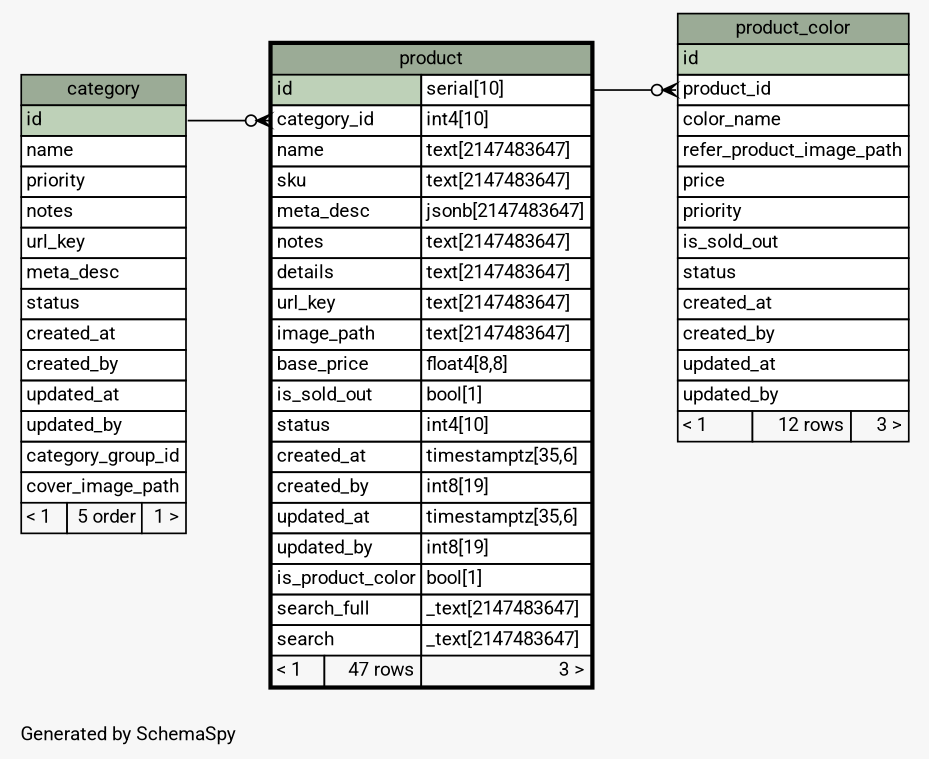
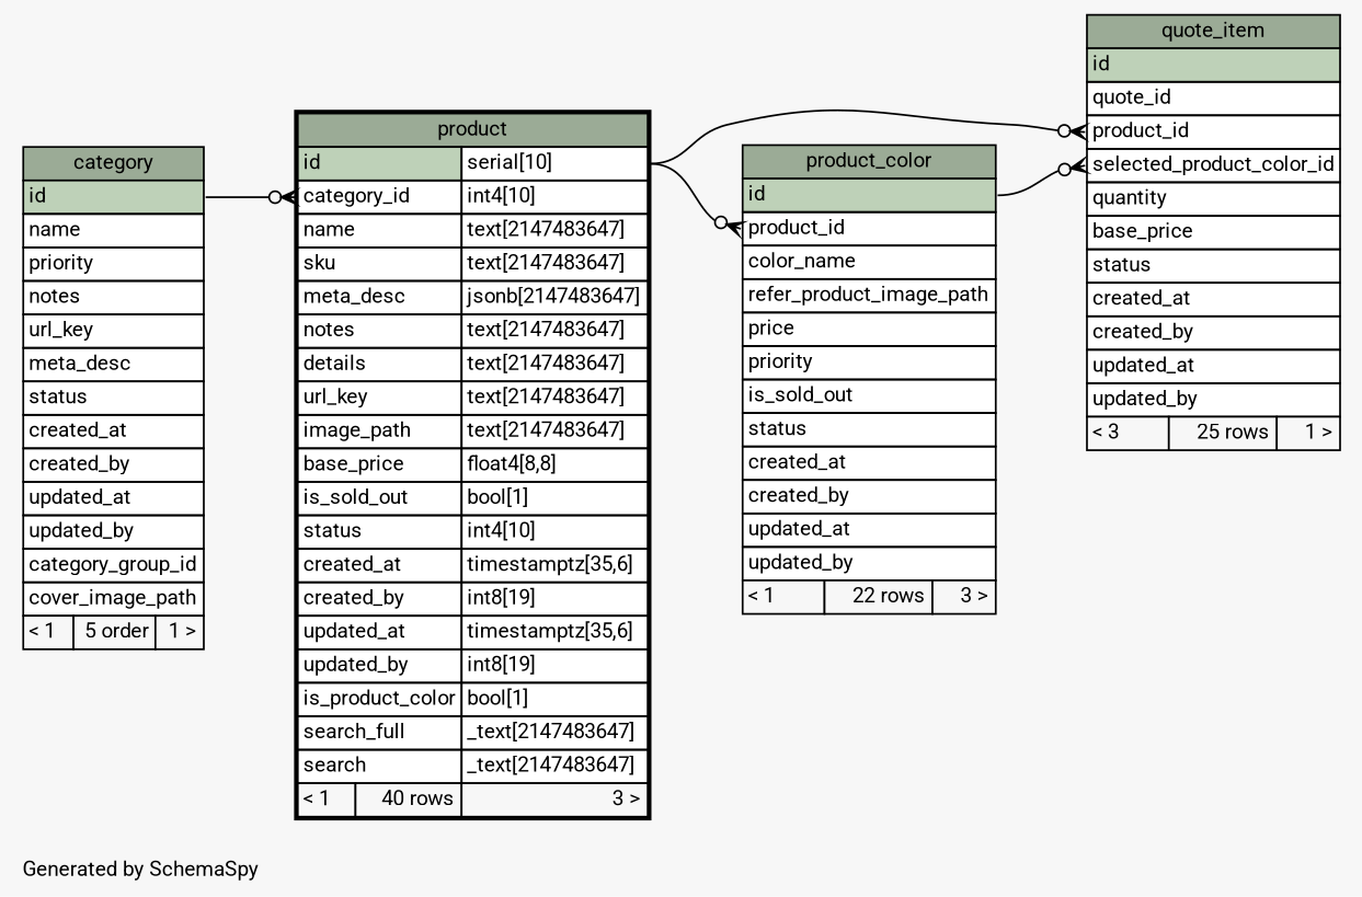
  digraph {
    bgcolor="#f7f7f7"
    fontname=Roboto
    fontsize=11
    label="\nGenerated by SchemaSpy"
    labeljust=l
    nodesep=0.18
    rankdir=RL
    ranksep=0.46
    node [fontname=Roboto fontsize=11 shape=plaintext]
    edge [arrowhead=none arrowsize=0.8 arrowtail=crowodot dir=back fontname=Roboto headport="id:e" tailport="product_id:w"]
-   n1 [label=<     <TABLE BORDER="2" CELLBORDER="1" CELLSPACING="0" BGCOLOR="#ffffff">       <TR><TD COLSPAN="3" BGCOLOR="#9bab96" ALIGN="CENTER">product</TD></TR>       <TR><TD PORT="id" COLSPAN="2" BGCOLOR="#bed1b8" ALIGN="LEFT">id</TD><TD PORT="id.type" ALIGN="LEFT">serial[10]</TD></TR>       <TR><TD PORT="category_id" COLSPAN="2" ALIGN="LEFT">category_id</TD><TD PORT="category_id.type" ALIGN="LEFT">int4[10]</TD></TR>       <TR><TD PORT="name" COLSPAN="2" ALIGN="LEFT">name</TD><TD PORT="name.type" ALIGN="LEFT">text[2147483647]</TD></TR>       <TR><TD PORT="sku" COLSPAN="2" ALIGN="LEFT">sku</TD><TD PORT="sku.type" ALIGN="LEFT">text[2147483647]</TD></TR>       <TR><TD PORT="meta_desc" COLSPAN="2" ALIGN="LEFT">meta_desc</TD><TD PORT="meta_desc.type" ALIGN="LEFT">jsonb[2147483647]</TD></TR>       <TR><TD PORT="notes" COLSPAN="2" ALIGN="LEFT">notes</TD><TD PORT="notes.type" ALIGN="LEFT">text[2147483647]</TD></TR>       <TR><TD PORT="details" COLSPAN="2" ALIGN="LEFT">details</TD><TD PORT="details.type" ALIGN="LEFT">text[2147483647]</TD></TR>       <TR><TD PORT="url_key" COLSPAN="2" ALIGN="LEFT">url_key</TD><TD PORT="url_key.type" ALIGN="LEFT">text[2147483647]</TD></TR>       <TR><TD PORT="image_path" COLSPAN="2" ALIGN="LEFT">image_path</TD><TD PORT="image_path.type" ALIGN="LEFT">text[2147483647]</TD></TR>       <TR><TD PORT="base_price" COLSPAN="2" ALIGN="LEFT">base_price</TD><TD PORT="base_price.type" ALIGN="LEFT">float4[8,8]</TD></TR>       <TR><TD PORT="is_sold_out" COLSPAN="2" ALIGN="LEFT">is_sold_out</TD><TD PORT="is_sold_out.type" ALIGN="LEFT">bool[1]</TD></TR>       <TR><TD PORT="status" COLSPAN="2" ALIGN="LEFT">status</TD><TD PORT="status.type" ALIGN="LEFT">int4[10]</TD></TR>       <TR><TD PORT="created_at" COLSPAN="2" ALIGN="LEFT">created_at</TD><TD PORT="created_at.type" ALIGN="LEFT">timestamptz[35,6]</TD></TR>       <TR><TD PORT="created_by" COLSPAN="2" ALIGN="LEFT">created_by</TD><TD PORT="created_by.type" ALIGN="LEFT">int8[19]</TD></TR>       <TR><TD PORT="updated_at" COLSPAN="2" ALIGN="LEFT">updated_at</TD><TD PORT="updated_at.type" ALIGN="LEFT">timestamptz[35,6]</TD></TR>       <TR><TD PORT="updated_by" COLSPAN="2" ALIGN="LEFT">updated_by</TD><TD PORT="updated_by.type" ALIGN="LEFT">int8[19]</TD></TR>       <TR><TD PORT="is_product_color" COLSPAN="2" ALIGN="LEFT">is_product_color</TD><TD PORT="is_product_color.type" ALIGN="LEFT">bool[1]</TD></TR>       <TR><TD PORT="search_full" COLSPAN="2" ALIGN="LEFT">search_full</TD><TD PORT="search_full.type" ALIGN="LEFT">_text[2147483647]</TD></TR>       <TR><TD PORT="search" COLSPAN="2" ALIGN="LEFT">search</TD><TD PORT="search.type" ALIGN="LEFT">_text[2147483647]</TD></TR>       <TR><TD ALIGN="LEFT" BGCOLOR="#f7f7f7">&lt; 1</TD><TD ALIGN="RIGHT" BGCOLOR="#f7f7f7">47 rows</TD><TD ALIGN="RIGHT" BGCOLOR="#f7f7f7">3 &gt;</TD></TR>     </TABLE>>]
+   n1 [label=<     <TABLE BORDER="2" CELLBORDER="1" CELLSPACING="0" BGCOLOR="#ffffff">       <TR><TD COLSPAN="3" BGCOLOR="#9bab96" ALIGN="CENTER">product</TD></TR>       <TR><TD PORT="id" COLSPAN="2" BGCOLOR="#bed1b8" ALIGN="LEFT">id</TD><TD PORT="id.type" ALIGN="LEFT">serial[10]</TD></TR>       <TR><TD PORT="category_id" COLSPAN="2" ALIGN="LEFT">category_id</TD><TD PORT="category_id.type" ALIGN="LEFT">int4[10]</TD></TR>       <TR><TD PORT="name" COLSPAN="2" ALIGN="LEFT">name</TD><TD PORT="name.type" ALIGN="LEFT">text[2147483647]</TD></TR>       <TR><TD PORT="sku" COLSPAN="2" ALIGN="LEFT">sku</TD><TD PORT="sku.type" ALIGN="LEFT">text[2147483647]</TD></TR>       <TR><TD PORT="meta_desc" COLSPAN="2" ALIGN="LEFT">meta_desc</TD><TD PORT="meta_desc.type" ALIGN="LEFT">jsonb[2147483647]</TD></TR>       <TR><TD PORT="notes" COLSPAN="2" ALIGN="LEFT">notes</TD><TD PORT="notes.type" ALIGN="LEFT">text[2147483647]</TD></TR>       <TR><TD PORT="details" COLSPAN="2" ALIGN="LEFT">details</TD><TD PORT="details.type" ALIGN="LEFT">text[2147483647]</TD></TR>       <TR><TD PORT="url_key" COLSPAN="2" ALIGN="LEFT">url_key</TD><TD PORT="url_key.type" ALIGN="LEFT">text[2147483647]</TD></TR>       <TR><TD PORT="image_path" COLSPAN="2" ALIGN="LEFT">image_path</TD><TD PORT="image_path.type" ALIGN="LEFT">text[2147483647]</TD></TR>       <TR><TD PORT="base_price" COLSPAN="2" ALIGN="LEFT">base_price</TD><TD PORT="base_price.type" ALIGN="LEFT">float4[8,8]</TD></TR>       <TR><TD PORT="is_sold_out" COLSPAN="2" ALIGN="LEFT">is_sold_out</TD><TD PORT="is_sold_out.type" ALIGN="LEFT">bool[1]</TD></TR>       <TR><TD PORT="status" COLSPAN="2" ALIGN="LEFT">status</TD><TD PORT="status.type" ALIGN="LEFT">int4[10]</TD></TR>       <TR><TD PORT="created_at" COLSPAN="2" ALIGN="LEFT">created_at</TD><TD PORT="created_at.type" ALIGN="LEFT">timestamptz[35,6]</TD></TR>       <TR><TD PORT="created_by" COLSPAN="2" ALIGN="LEFT">created_by</TD><TD PORT="created_by.type" ALIGN="LEFT">int8[19]</TD></TR>       <TR><TD PORT="updated_at" COLSPAN="2" ALIGN="LEFT">updated_at</TD><TD PORT="updated_at.type" ALIGN="LEFT">timestamptz[35,6]</TD></TR>       <TR><TD PORT="updated_by" COLSPAN="2" ALIGN="LEFT">updated_by</TD><TD PORT="updated_by.type" ALIGN="LEFT">int8[19]</TD></TR>       <TR><TD PORT="is_product_color" COLSPAN="2" ALIGN="LEFT">is_product_color</TD><TD PORT="is_product_color.type" ALIGN="LEFT">bool[1]</TD></TR>       <TR><TD PORT="search_full" COLSPAN="2" ALIGN="LEFT">search_full</TD><TD PORT="search_full.type" ALIGN="LEFT">_text[2147483647]</TD></TR>       <TR><TD PORT="search" COLSPAN="2" ALIGN="LEFT">search</TD><TD PORT="search.type" ALIGN="LEFT">_text[2147483647]</TD></TR>       <TR><TD ALIGN="LEFT" BGCOLOR="#f7f7f7">&lt; 1</TD><TD ALIGN="RIGHT" BGCOLOR="#f7f7f7">40 rows</TD><TD ALIGN="RIGHT" BGCOLOR="#f7f7f7">3 &gt;</TD></TR>     </TABLE>>]
    n2 [label=<     <TABLE BORDER="0" CELLBORDER="1" CELLSPACING="0" BGCOLOR="#ffffff">       <TR><TD COLSPAN="3" BGCOLOR="#9bab96" ALIGN="CENTER">category</TD></TR>       <TR><TD PORT="id" COLSPAN="3" BGCOLOR="#bed1b8" ALIGN="LEFT">id</TD></TR>       <TR><TD PORT="name" COLSPAN="3" ALIGN="LEFT">name</TD></TR>       <TR><TD PORT="priority" COLSPAN="3" ALIGN="LEFT">priority</TD></TR>       <TR><TD PORT="notes" COLSPAN="3" ALIGN="LEFT">notes</TD></TR>       <TR><TD PORT="url_key" COLSPAN="3" ALIGN="LEFT">url_key</TD></TR>       <TR><TD PORT="meta_desc" COLSPAN="3" ALIGN="LEFT">meta_desc</TD></TR>       <TR><TD PORT="status" COLSPAN="3" ALIGN="LEFT">status</TD></TR>       <TR><TD PORT="created_at" COLSPAN="3" ALIGN="LEFT">created_at</TD></TR>       <TR><TD PORT="created_by" COLSPAN="3" ALIGN="LEFT">created_by</TD></TR>       <TR><TD PORT="updated_at" COLSPAN="3" ALIGN="LEFT">updated_at</TD></TR>       <TR><TD PORT="updated_by" COLSPAN="3" ALIGN="LEFT">updated_by</TD></TR>       <TR><TD PORT="category_group_id" COLSPAN="3" ALIGN="LEFT">category_group_id</TD></TR>       <TR><TD PORT="cover_image_path" COLSPAN="3" ALIGN="LEFT">cover_image_path</TD></TR>       <TR><TD ALIGN="LEFT" BGCOLOR="#f7f7f7">&lt; 1</TD><TD ALIGN="RIGHT" BGCOLOR="#f7f7f7">5 order</TD><TD ALIGN="RIGHT" BGCOLOR="#f7f7f7">1 &gt;</TD></TR>     </TABLE>>]
-   n4 [label=<     <TABLE BORDER="0" CELLBORDER="1" CELLSPACING="0" BGCOLOR="#ffffff">       <TR><TD COLSPAN="3" BGCOLOR="#9bab96" ALIGN="CENTER">product_color</TD></TR>       <TR><TD PORT="id" COLSPAN="3" BGCOLOR="#bed1b8" ALIGN="LEFT">id</TD></TR>       <TR><TD PORT="product_id" COLSPAN="3" ALIGN="LEFT">product_id</TD></TR>       <TR><TD PORT="color_name" COLSPAN="3" ALIGN="LEFT">color_name</TD></TR>       <TR><TD PORT="refer_product_image_path" COLSPAN="3" ALIGN="LEFT">refer_product_image_path</TD></TR>       <TR><TD PORT="price" COLSPAN="3" ALIGN="LEFT">price</TD></TR>       <TR><TD PORT="priority" COLSPAN="3" ALIGN="LEFT">priority</TD></TR>       <TR><TD PORT="is_sold_out" COLSPAN="3" ALIGN="LEFT">is_sold_out</TD></TR>       <TR><TD PORT="status" COLSPAN="3" ALIGN="LEFT">status</TD></TR>       <TR><TD PORT="created_at" COLSPAN="3" ALIGN="LEFT">created_at</TD></TR>       <TR><TD PORT="created_by" COLSPAN="3" ALIGN="LEFT">created_by</TD></TR>       <TR><TD PORT="updated_at" COLSPAN="3" ALIGN="LEFT">updated_at</TD></TR>       <TR><TD PORT="updated_by" COLSPAN="3" ALIGN="LEFT">updated_by</TD></TR>       <TR><TD ALIGN="LEFT" BGCOLOR="#f7f7f7">&lt; 1</TD><TD ALIGN="RIGHT" BGCOLOR="#f7f7f7">12 rows</TD><TD ALIGN="RIGHT" BGCOLOR="#f7f7f7">3 &gt;</TD></TR>     </TABLE>>]
+   n3 [label=<     <TABLE BORDER="0" CELLBORDER="1" CELLSPACING="0" BGCOLOR="#ffffff">       <TR><TD COLSPAN="3" BGCOLOR="#9bab96" ALIGN="CENTER">quote_item</TD></TR>       <TR><TD PORT="id" COLSPAN="3" BGCOLOR="#bed1b8" ALIGN="LEFT">id</TD></TR>       <TR><TD PORT="quote_id" COLSPAN="3" ALIGN="LEFT">quote_id</TD></TR>       <TR><TD PORT="product_id" COLSPAN="3" ALIGN="LEFT">product_id</TD></TR>       <TR><TD PORT="selected_product_color_id" COLSPAN="3" ALIGN="LEFT">selected_product_color_id</TD></TR>       <TR><TD PORT="quantity" COLSPAN="3" ALIGN="LEFT">quantity</TD></TR>       <TR><TD PORT="base_price" COLSPAN="3" ALIGN="LEFT">base_price</TD></TR>       <TR><TD PORT="status" COLSPAN="3" ALIGN="LEFT">status</TD></TR>       <TR><TD PORT="created_at" COLSPAN="3" ALIGN="LEFT">created_at</TD></TR>       <TR><TD PORT="created_by" COLSPAN="3" ALIGN="LEFT">created_by</TD></TR>       <TR><TD PORT="updated_at" COLSPAN="3" ALIGN="LEFT">updated_at</TD></TR>       <TR><TD PORT="updated_by" COLSPAN="3" ALIGN="LEFT">updated_by</TD></TR>       <TR><TD ALIGN="LEFT" BGCOLOR="#f7f7f7">&lt; 3</TD><TD ALIGN="RIGHT" BGCOLOR="#f7f7f7">25 rows</TD><TD ALIGN="RIGHT" BGCOLOR="#f7f7f7">1 &gt;</TD></TR>     </TABLE>>]
+   n4 [label=<     <TABLE BORDER="0" CELLBORDER="1" CELLSPACING="0" BGCOLOR="#ffffff">       <TR><TD COLSPAN="3" BGCOLOR="#9bab96" ALIGN="CENTER">product_color</TD></TR>       <TR><TD PORT="id" COLSPAN="3" BGCOLOR="#bed1b8" ALIGN="LEFT">id</TD></TR>       <TR><TD PORT="product_id" COLSPAN="3" ALIGN="LEFT">product_id</TD></TR>       <TR><TD PORT="color_name" COLSPAN="3" ALIGN="LEFT">color_name</TD></TR>       <TR><TD PORT="refer_product_image_path" COLSPAN="3" ALIGN="LEFT">refer_product_image_path</TD></TR>       <TR><TD PORT="price" COLSPAN="3" ALIGN="LEFT">price</TD></TR>       <TR><TD PORT="priority" COLSPAN="3" ALIGN="LEFT">priority</TD></TR>       <TR><TD PORT="is_sold_out" COLSPAN="3" ALIGN="LEFT">is_sold_out</TD></TR>       <TR><TD PORT="status" COLSPAN="3" ALIGN="LEFT">status</TD></TR>       <TR><TD PORT="created_at" COLSPAN="3" ALIGN="LEFT">created_at</TD></TR>       <TR><TD PORT="created_by" COLSPAN="3" ALIGN="LEFT">created_by</TD></TR>       <TR><TD PORT="updated_at" COLSPAN="3" ALIGN="LEFT">updated_at</TD></TR>       <TR><TD PORT="updated_by" COLSPAN="3" ALIGN="LEFT">updated_by</TD></TR>       <TR><TD ALIGN="LEFT" BGCOLOR="#f7f7f7">&lt; 1</TD><TD ALIGN="RIGHT" BGCOLOR="#f7f7f7">22 rows</TD><TD ALIGN="RIGHT" BGCOLOR="#f7f7f7">3 &gt;</TD></TR>     </TABLE>>]
    n1 -> n2 [tailport="category_id:w"]
+   n3 -> n1 [headport="id.type:e"]
+   n3 -> n4 [tailport="selected_product_color_id:w"]
    n4 -> n1 [headport="id.type:e"]
  }
